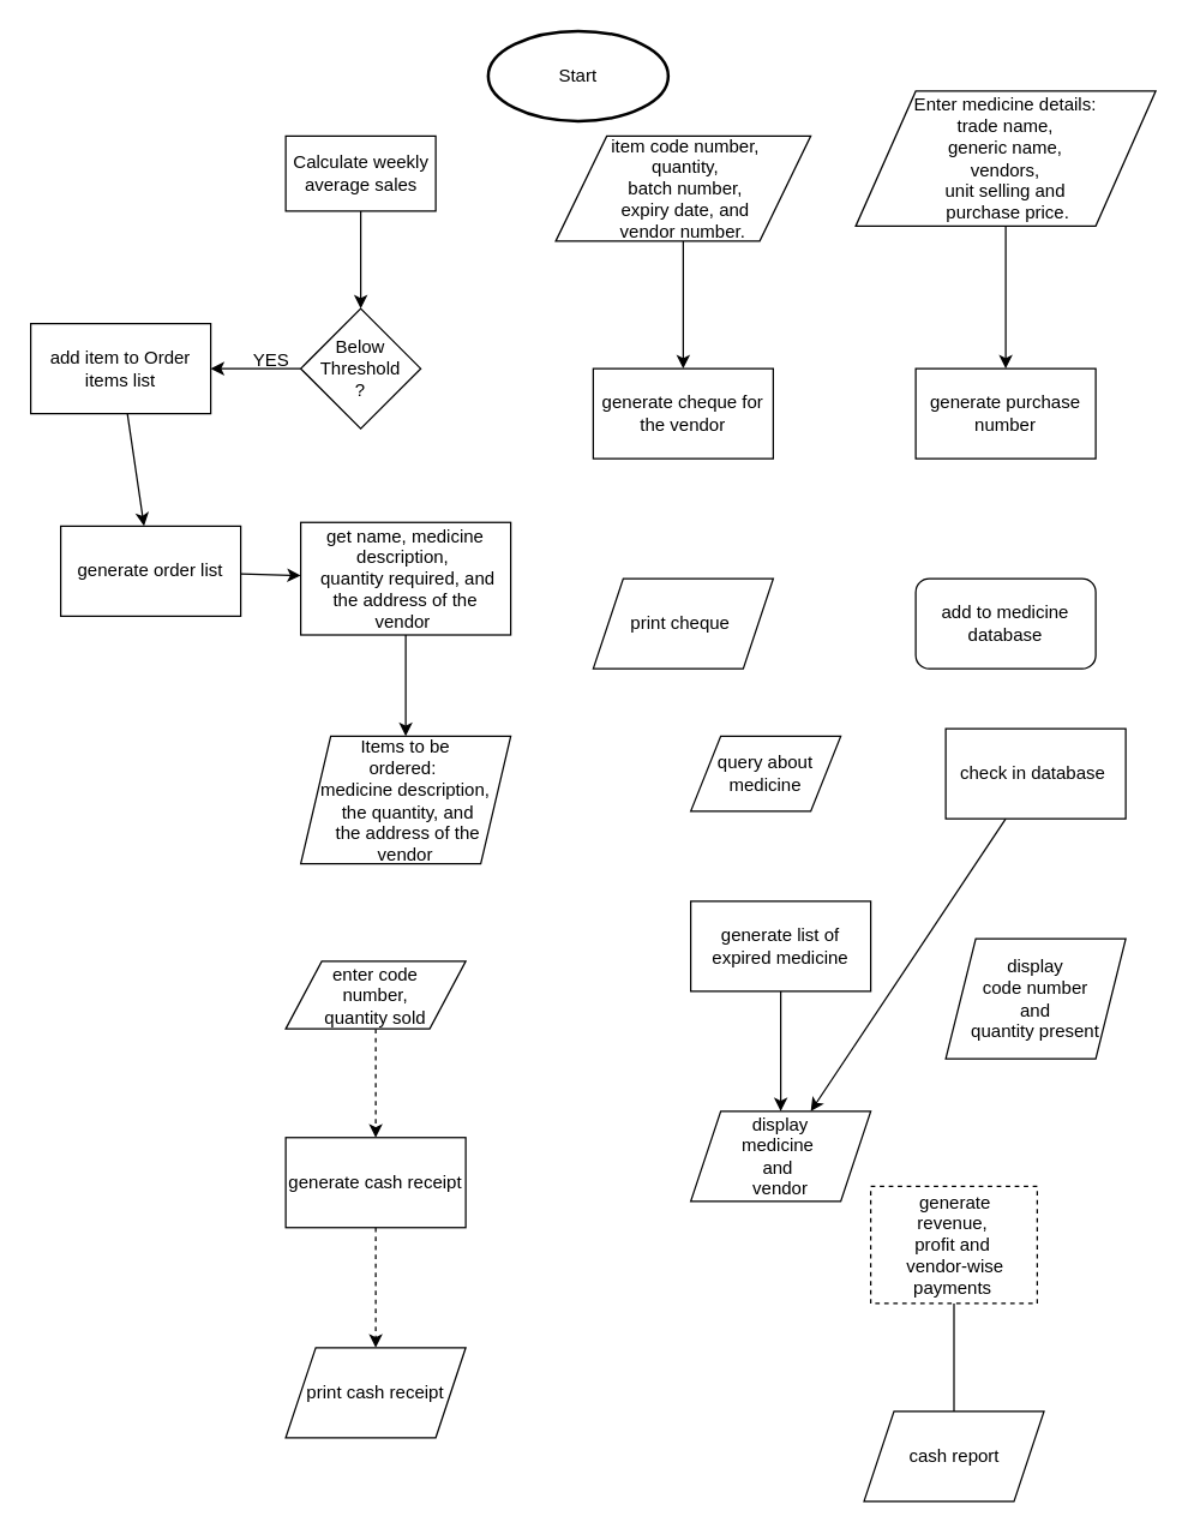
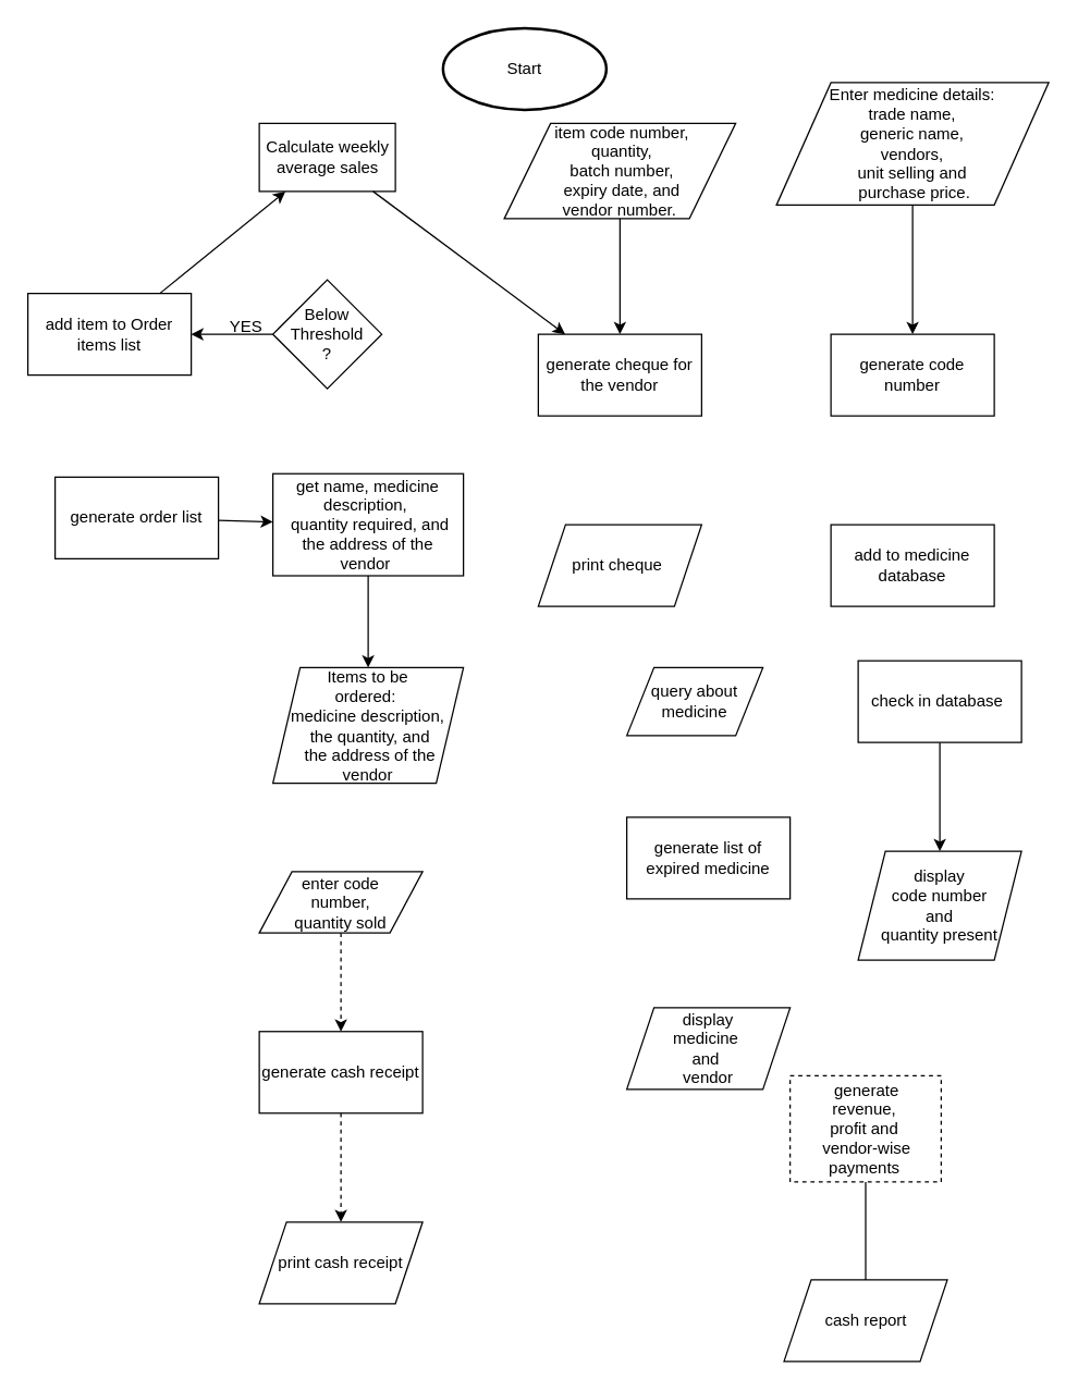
  <mxCell id="0" />
  <mxCell id="1" parent="0" />
  <mxCell id="2" value="Start" style="strokeWidth=2;html=1;shape=mxgraph.flowchart.start_2;whiteSpace=wrap;" vertex="1" parent="1"><mxGeometry x="325" y="20" width="120" height="60" as="geometry" /></mxCell>
  <mxCell id="3" value="YES" style="text;html=1;align=center;verticalAlign=middle;resizable=0;points=[];autosize=1;strokeColor=none;fillColor=none;" vertex="1" parent="1"><mxGeometry x="160" y="230" width="40" height="20" as="geometry" /></mxCell>
  <mxCell id="4" value="" style="group" vertex="1" connectable="0" parent="1"><mxGeometry x="20" y="90" width="270" height="195" as="geometry" /></mxCell>
  <mxCell id="5" value="Calculate weekly&lt;br&gt;&amp;nbsp;average sales&amp;nbsp;" style="html=1;dashed=0;whitespace=wrap;" vertex="1" parent="4"><mxGeometry x="170" width="100" height="50" as="geometry" /></mxCell>
  <mxCell id="6" value="Below Threshold&lt;br&gt;?" style="rhombus;whiteSpace=wrap;html=1;dashed=0;" vertex="1" parent="4"><mxGeometry x="180" y="115" width="80" height="80" as="geometry" /></mxCell>
- <mxCell id="7" value="" style="edgeStyle=none;html=1;" edge="1" parent="4" source="5" target="6"><mxGeometry relative="1" as="geometry" /></mxCell>
+ <mxCell id="7" value="" style="edgeStyle=none;html=1;" edge="1" parent="4" source="5" target="18"><mxGeometry relative="1" as="geometry" /></mxCell>
  <mxCell id="8" value="add item to Order &lt;br&gt;items list" style="whiteSpace=wrap;html=1;dashed=0;" vertex="1" parent="4"><mxGeometry y="125" width="120" height="60" as="geometry" /></mxCell>
  <mxCell id="9" value="" style="edgeStyle=none;html=1;" edge="1" parent="4" source="6" target="8"><mxGeometry relative="1" as="geometry" /></mxCell>
  <mxCell id="10" value="Items to be &lt;br&gt;ordered:&amp;nbsp;&lt;br&gt;medicine description,&lt;br&gt;&amp;nbsp;the quantity, and&lt;br&gt;&amp;nbsp;the address of the vendor" style="shape=parallelogram;perimeter=parallelogramPerimeter;whiteSpace=wrap;html=1;fixedSize=1;dashed=0;" vertex="1" parent="1"><mxGeometry x="200" y="490" width="140" height="85" as="geometry" /></mxCell>
  <mxCell id="11" value="" style="edgeStyle=none;html=1;" edge="1" parent="1" source="12" target="15"><mxGeometry relative="1" as="geometry" /></mxCell>
  <mxCell id="12" value="generate order list" style="whiteSpace=wrap;html=1;dashed=0;" vertex="1" parent="1"><mxGeometry x="40" y="350" width="120" height="60" as="geometry" /></mxCell>
- <mxCell id="13" value="" style="edgeStyle=none;html=1;" edge="1" parent="1" source="8" target="12"><mxGeometry relative="1" as="geometry" /></mxCell>
+ <mxCell id="13" value="" style="edgeStyle=none;html=1;" edge="1" parent="1" source="8" target="5"><mxGeometry relative="1" as="geometry" /></mxCell>
  <mxCell id="14" style="edgeStyle=none;html=1;" edge="1" parent="1" source="15" target="10"><mxGeometry relative="1" as="geometry" /></mxCell>
  <mxCell id="15" value="get name,&amp;nbsp;medicine description,&amp;nbsp;&lt;br&gt;&amp;nbsp;quantity required, and the address of the vendor&amp;nbsp;" style="whiteSpace=wrap;html=1;dashed=0;" vertex="1" parent="1"><mxGeometry x="200" y="347.5" width="140" height="75" as="geometry" /></mxCell>
  <mxCell id="16" value="" style="edgeStyle=none;html=1;" edge="1" parent="1" source="17" target="18"><mxGeometry relative="1" as="geometry" /></mxCell>
  <mxCell id="17" value="&amp;nbsp;item code number,&lt;br&gt;&amp;nbsp;quantity,&lt;br&gt;&amp;nbsp;batch number,&lt;br&gt;&amp;nbsp;expiry date, and&lt;br&gt;vendor number." style="shape=parallelogram;perimeter=parallelogramPerimeter;whiteSpace=wrap;html=1;dashed=0;" vertex="1" parent="1"><mxGeometry x="370" y="90" width="170" height="70" as="geometry" /></mxCell>
  <mxCell id="18" value="generate cheque for the vendor" style="whiteSpace=wrap;html=1;dashed=0;" vertex="1" parent="1"><mxGeometry x="395" y="245" width="120" height="60" as="geometry" /></mxCell>
  <mxCell id="19" value="print cheque&amp;nbsp;" style="shape=parallelogram;perimeter=parallelogramPerimeter;whiteSpace=wrap;html=1;fixedSize=1;dashed=0;" vertex="1" parent="1"><mxGeometry x="395" y="385" width="120" height="60" as="geometry" /></mxCell>
  <mxCell id="20" value="" style="edgeStyle=none;html=1;" edge="1" parent="1" source="21" target="22"><mxGeometry relative="1" as="geometry" /></mxCell>
  <mxCell id="21" value="Enter medicine details:&lt;br&gt;trade name,&lt;br&gt;generic name,&lt;br&gt;vendors,&lt;br&gt;unit selling and&lt;br&gt;&amp;nbsp;purchase price." style="shape=parallelogram;perimeter=parallelogramPerimeter;whiteSpace=wrap;html=1;dashed=0;" vertex="1" parent="1"><mxGeometry x="570" y="60" width="200" height="90" as="geometry" /></mxCell>
- <mxCell id="22" value="generate purchase number" style="whiteSpace=wrap;html=1;dashed=0;" vertex="1" parent="1"><mxGeometry x="610" y="245" width="120" height="60" as="geometry" /></mxCell>
- <mxCell id="23" value="add to medicine database" style="whiteSpace=wrap;html=1;dashed=0;rounded=1;" vertex="1" parent="1"><mxGeometry x="610" y="385" width="120" height="60" as="geometry" /></mxCell>
+ <mxCell id="22" value="generate code number" style="whiteSpace=wrap;html=1;dashed=0;" vertex="1" parent="1"><mxGeometry x="610" y="245" width="120" height="60" as="geometry" /></mxCell>
+ <mxCell id="23" value="add to medicine database" style="whiteSpace=wrap;html=1;dashed=0;" vertex="1" parent="1"><mxGeometry x="610" y="385" width="120" height="60" as="geometry" /></mxCell>
  <mxCell id="24" value="query about medicine" style="shape=parallelogram;perimeter=parallelogramPerimeter;whiteSpace=wrap;html=1;dashed=0;" vertex="1" parent="1"><mxGeometry x="460" y="490" width="100" height="50" as="geometry" /></mxCell>
- <mxCell id="25" value="" style="edgeStyle=none;html=1;" edge="1" parent="1" source="26" target="30"><mxGeometry relative="1" as="geometry" /></mxCell>
+ <mxCell id="25" value="" style="edgeStyle=none;html=1;" edge="1" parent="1" source="26" target="27"><mxGeometry relative="1" as="geometry" /></mxCell>
  <mxCell id="26" value="check in database&amp;nbsp;" style="whiteSpace=wrap;html=1;dashed=0;" vertex="1" parent="1"><mxGeometry x="630" y="485" width="120" height="60" as="geometry" /></mxCell>
  <mxCell id="27" value="display&lt;br&gt;&amp;nbsp;code number&amp;nbsp;&lt;br&gt;and &lt;br&gt;quantity present" style="shape=parallelogram;perimeter=parallelogramPerimeter;whiteSpace=wrap;html=1;fixedSize=1;dashed=0;" vertex="1" parent="1"><mxGeometry x="630" y="625" width="120" height="80" as="geometry" /></mxCell>
- <mxCell id="28" value="" style="edgeStyle=none;html=1;" edge="1" parent="1" source="29" target="30"><mxGeometry relative="1" as="geometry" /></mxCell>
  <mxCell id="29" value="generate list of expired medicine" style="whiteSpace=wrap;html=1;dashed=0;" vertex="1" parent="1"><mxGeometry x="460" y="600" width="120" height="60" as="geometry" /></mxCell>
  <mxCell id="30" value="display&lt;br&gt;medicine&amp;nbsp;&lt;br&gt;and&amp;nbsp;&lt;br&gt;vendor" style="shape=parallelogram;perimeter=parallelogramPerimeter;whiteSpace=wrap;html=1;fixedSize=1;dashed=0;" vertex="1" parent="1"><mxGeometry x="460" y="740" width="120" height="60" as="geometry" /></mxCell>
  <mxCell id="31" value="" style="edgeStyle=none;html=1;dashed=1;" edge="1" parent="1" source="32" target="34"><mxGeometry relative="1" as="geometry" /></mxCell>
  <mxCell id="32" value="enter code &lt;br&gt;number, &lt;br&gt;quantity sold" style="shape=parallelogram;perimeter=parallelogramPerimeter;whiteSpace=wrap;html=1;dashed=0;" vertex="1" parent="1"><mxGeometry x="190" y="640" width="120" height="45" as="geometry" /></mxCell>
  <mxCell id="33" value="" style="edgeStyle=none;html=1;dashed=1;" edge="1" parent="1" source="34" target="35"><mxGeometry relative="1" as="geometry" /></mxCell>
  <mxCell id="34" value="generate cash receipt" style="whiteSpace=wrap;html=1;dashed=0;" vertex="1" parent="1"><mxGeometry x="190" y="757.5" width="120" height="60" as="geometry" /></mxCell>
  <mxCell id="35" value="print cash receipt" style="shape=parallelogram;perimeter=parallelogramPerimeter;whiteSpace=wrap;html=1;fixedSize=1;dashed=0;" vertex="1" parent="1"><mxGeometry x="190" y="897.5" width="120" height="60" as="geometry" /></mxCell>
  <mxCell id="36" value="" style="edgeStyle=none;html=1;endArrow=none;" edge="1" parent="1" source="37" target="38"><mxGeometry relative="1" as="geometry" /></mxCell>
  <mxCell id="37" value="generate &lt;br&gt;revenue,&amp;nbsp;&lt;br&gt;profit and&amp;nbsp;&lt;br&gt;vendor-wise &lt;br&gt;payments&amp;nbsp;" style="html=1;dashed=1;whitespace=wrap;" vertex="1" parent="1"><mxGeometry x="580" y="790" width="111" height="78" as="geometry" /></mxCell>
  <mxCell id="38" value="cash report" style="shape=parallelogram;perimeter=parallelogramPerimeter;whiteSpace=wrap;html=1;fixedSize=1;dashed=0;" vertex="1" parent="1"><mxGeometry x="575.5" y="940" width="120" height="60" as="geometry" /></mxCell>
